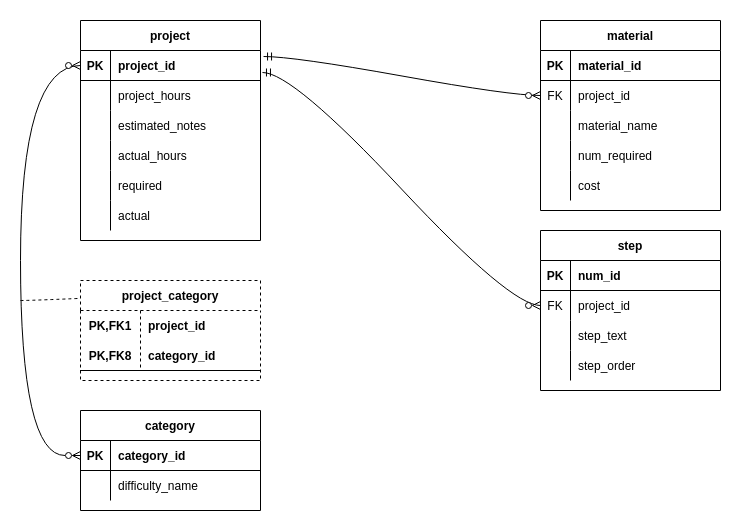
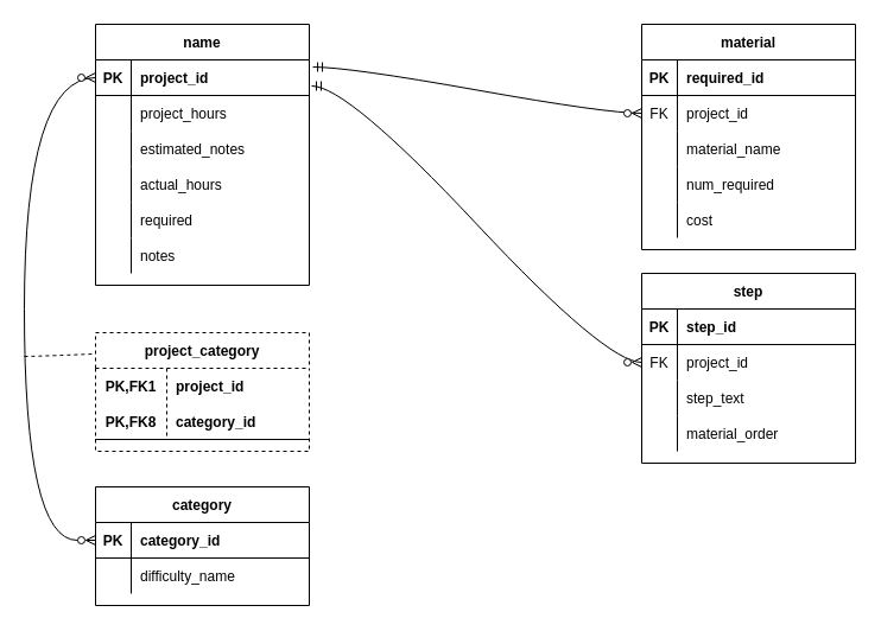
  <mxCell id="0" />
  <mxCell id="1" parent="0" />
- <mxCell id="2" value="project" style="shape=table;startSize=30;container=1;collapsible=1;childLayout=tableLayout;fixedRows=1;rowLines=0;fontStyle=1;align=center;resizeLast=1;" vertex="1" parent="1"><mxGeometry x="80" y="20" width="180" height="220" as="geometry" /></mxCell>
+ <mxCell id="2" value="name" style="shape=table;startSize=30;container=1;collapsible=1;childLayout=tableLayout;fixedRows=1;rowLines=0;fontStyle=1;align=center;resizeLast=1;" vertex="1" parent="1"><mxGeometry x="80" y="20" width="180" height="220" as="geometry" /></mxCell>
  <mxCell id="3" value="" style="shape=tableRow;horizontal=0;startSize=0;swimlaneHead=0;swimlaneBody=0;fillColor=none;collapsible=0;dropTarget=0;points=[[0,0.5],[1,0.5]];portConstraint=eastwest;top=0;left=0;right=0;bottom=1;" vertex="1" parent="2"><mxGeometry y="30" width="180" height="30" as="geometry" /></mxCell>
  <mxCell id="4" value="PK" style="shape=partialRectangle;connectable=0;fillColor=none;top=0;left=0;bottom=0;right=0;fontStyle=1;overflow=hidden;" vertex="1" parent="3"><mxGeometry width="30" height="30" as="geometry"><mxRectangle width="30" height="30" as="alternateBounds" /></mxGeometry></mxCell>
  <mxCell id="5" value="project_id" style="shape=partialRectangle;connectable=0;fillColor=none;top=0;left=0;bottom=0;right=0;align=left;spacingLeft=6;fontStyle=1;overflow=hidden;" vertex="1" parent="3"><mxGeometry x="30" width="150" height="30" as="geometry"><mxRectangle width="150" height="30" as="alternateBounds" /></mxGeometry></mxCell>
  <mxCell id="6" value="" style="shape=tableRow;horizontal=0;startSize=0;swimlaneHead=0;swimlaneBody=0;fillColor=none;collapsible=0;dropTarget=0;points=[[0,0.5],[1,0.5]];portConstraint=eastwest;top=0;left=0;right=0;bottom=0;" vertex="1" parent="2"><mxGeometry y="60" width="180" height="30" as="geometry" /></mxCell>
  <mxCell id="7" value="" style="shape=partialRectangle;connectable=0;fillColor=none;top=0;left=0;bottom=0;right=0;editable=1;overflow=hidden;" vertex="1" parent="6"><mxGeometry width="30" height="30" as="geometry"><mxRectangle width="30" height="30" as="alternateBounds" /></mxGeometry></mxCell>
  <mxCell id="8" value="project_hours" style="shape=partialRectangle;connectable=0;fillColor=none;top=0;left=0;bottom=0;right=0;align=left;spacingLeft=6;overflow=hidden;" vertex="1" parent="6"><mxGeometry x="30" width="150" height="30" as="geometry"><mxRectangle width="150" height="30" as="alternateBounds" /></mxGeometry></mxCell>
  <mxCell id="9" value="" style="shape=tableRow;horizontal=0;startSize=0;swimlaneHead=0;swimlaneBody=0;fillColor=none;collapsible=0;dropTarget=0;points=[[0,0.5],[1,0.5]];portConstraint=eastwest;top=0;left=0;right=0;bottom=0;" vertex="1" parent="2"><mxGeometry y="90" width="180" height="30" as="geometry" /></mxCell>
  <mxCell id="10" value="" style="shape=partialRectangle;connectable=0;fillColor=none;top=0;left=0;bottom=0;right=0;editable=1;overflow=hidden;" vertex="1" parent="9"><mxGeometry width="30" height="30" as="geometry"><mxRectangle width="30" height="30" as="alternateBounds" /></mxGeometry></mxCell>
  <mxCell id="11" value="estimated_notes" style="shape=partialRectangle;connectable=0;fillColor=none;top=0;left=0;bottom=0;right=0;align=left;spacingLeft=6;overflow=hidden;" vertex="1" parent="9"><mxGeometry x="30" width="150" height="30" as="geometry"><mxRectangle width="150" height="30" as="alternateBounds" /></mxGeometry></mxCell>
  <mxCell id="12" value="" style="shape=tableRow;horizontal=0;startSize=0;swimlaneHead=0;swimlaneBody=0;fillColor=none;collapsible=0;dropTarget=0;points=[[0,0.5],[1,0.5]];portConstraint=eastwest;top=0;left=0;right=0;bottom=0;" vertex="1" parent="2"><mxGeometry y="120" width="180" height="30" as="geometry" /></mxCell>
  <mxCell id="13" value="" style="shape=partialRectangle;connectable=0;fillColor=none;top=0;left=0;bottom=0;right=0;editable=1;overflow=hidden;" vertex="1" parent="12"><mxGeometry width="30" height="30" as="geometry"><mxRectangle width="30" height="30" as="alternateBounds" /></mxGeometry></mxCell>
  <mxCell id="14" value="actual_hours" style="shape=partialRectangle;connectable=0;fillColor=none;top=0;left=0;bottom=0;right=0;align=left;spacingLeft=6;overflow=hidden;" vertex="1" parent="12"><mxGeometry x="30" width="150" height="30" as="geometry"><mxRectangle width="150" height="30" as="alternateBounds" /></mxGeometry></mxCell>
  <mxCell id="15" style="shape=tableRow;horizontal=0;startSize=0;swimlaneHead=0;swimlaneBody=0;fillColor=none;collapsible=0;dropTarget=0;points=[[0,0.5],[1,0.5]];portConstraint=eastwest;top=0;left=0;right=0;bottom=0;" vertex="1" parent="2"><mxGeometry y="150" width="180" height="30" as="geometry" /></mxCell>
  <mxCell id="16" style="shape=partialRectangle;connectable=0;fillColor=none;top=0;left=0;bottom=0;right=0;editable=1;overflow=hidden;" vertex="1" parent="15"><mxGeometry width="30" height="30" as="geometry"><mxRectangle width="30" height="30" as="alternateBounds" /></mxGeometry></mxCell>
  <mxCell id="17" value="required" style="shape=partialRectangle;connectable=0;fillColor=none;top=0;left=0;bottom=0;right=0;align=left;spacingLeft=6;overflow=hidden;" vertex="1" parent="15"><mxGeometry x="30" width="150" height="30" as="geometry"><mxRectangle width="150" height="30" as="alternateBounds" /></mxGeometry></mxCell>
  <mxCell id="18" style="shape=tableRow;horizontal=0;startSize=0;swimlaneHead=0;swimlaneBody=0;fillColor=none;collapsible=0;dropTarget=0;points=[[0,0.5],[1,0.5]];portConstraint=eastwest;top=0;left=0;right=0;bottom=0;" vertex="1" parent="2"><mxGeometry y="180" width="180" height="30" as="geometry" /></mxCell>
  <mxCell id="19" style="shape=partialRectangle;connectable=0;fillColor=none;top=0;left=0;bottom=0;right=0;editable=1;overflow=hidden;" vertex="1" parent="18"><mxGeometry width="30" height="30" as="geometry"><mxRectangle width="30" height="30" as="alternateBounds" /></mxGeometry></mxCell>
- <mxCell id="20" value="actual" style="shape=partialRectangle;connectable=0;fillColor=none;top=0;left=0;bottom=0;right=0;align=left;spacingLeft=6;overflow=hidden;" vertex="1" parent="18"><mxGeometry x="30" width="150" height="30" as="geometry"><mxRectangle width="150" height="30" as="alternateBounds" /></mxGeometry></mxCell>
+ <mxCell id="20" value="notes" style="shape=partialRectangle;connectable=0;fillColor=none;top=0;left=0;bottom=0;right=0;align=left;spacingLeft=6;overflow=hidden;" vertex="1" parent="18"><mxGeometry x="30" width="150" height="30" as="geometry"><mxRectangle width="150" height="30" as="alternateBounds" /></mxGeometry></mxCell>
  <mxCell id="21" value="material" style="shape=table;startSize=30;container=1;collapsible=1;childLayout=tableLayout;fixedRows=1;rowLines=0;fontStyle=1;align=center;resizeLast=1;" vertex="1" parent="1"><mxGeometry x="540" y="20" width="180" height="190" as="geometry" /></mxCell>
  <mxCell id="22" value="" style="shape=tableRow;horizontal=0;startSize=0;swimlaneHead=0;swimlaneBody=0;fillColor=none;collapsible=0;dropTarget=0;points=[[0,0.5],[1,0.5]];portConstraint=eastwest;top=0;left=0;right=0;bottom=1;" vertex="1" parent="21"><mxGeometry y="30" width="180" height="30" as="geometry" /></mxCell>
  <mxCell id="23" value="PK" style="shape=partialRectangle;connectable=0;fillColor=none;top=0;left=0;bottom=0;right=0;fontStyle=1;overflow=hidden;" vertex="1" parent="22"><mxGeometry width="30" height="30" as="geometry"><mxRectangle width="30" height="30" as="alternateBounds" /></mxGeometry></mxCell>
- <mxCell id="24" value="material_id" style="shape=partialRectangle;connectable=0;fillColor=none;top=0;left=0;bottom=0;right=0;align=left;spacingLeft=6;fontStyle=1;overflow=hidden;" vertex="1" parent="22"><mxGeometry x="30" width="150" height="30" as="geometry"><mxRectangle width="150" height="30" as="alternateBounds" /></mxGeometry></mxCell>
+ <mxCell id="24" value="required_id" style="shape=partialRectangle;connectable=0;fillColor=none;top=0;left=0;bottom=0;right=0;align=left;spacingLeft=6;fontStyle=1;overflow=hidden;" vertex="1" parent="22"><mxGeometry x="30" width="150" height="30" as="geometry"><mxRectangle width="150" height="30" as="alternateBounds" /></mxGeometry></mxCell>
  <mxCell id="25" value="" style="shape=tableRow;horizontal=0;startSize=0;swimlaneHead=0;swimlaneBody=0;fillColor=none;collapsible=0;dropTarget=0;points=[[0,0.5],[1,0.5]];portConstraint=eastwest;top=0;left=0;right=0;bottom=0;" vertex="1" parent="21"><mxGeometry y="60" width="180" height="30" as="geometry" /></mxCell>
  <mxCell id="26" value="FK" style="shape=partialRectangle;connectable=0;fillColor=none;top=0;left=0;bottom=0;right=0;editable=1;overflow=hidden;" vertex="1" parent="25"><mxGeometry width="30" height="30" as="geometry"><mxRectangle width="30" height="30" as="alternateBounds" /></mxGeometry></mxCell>
  <mxCell id="27" value="project_id" style="shape=partialRectangle;connectable=0;fillColor=none;top=0;left=0;bottom=0;right=0;align=left;spacingLeft=6;overflow=hidden;" vertex="1" parent="25"><mxGeometry x="30" width="150" height="30" as="geometry"><mxRectangle width="150" height="30" as="alternateBounds" /></mxGeometry></mxCell>
  <mxCell id="28" value="" style="shape=tableRow;horizontal=0;startSize=0;swimlaneHead=0;swimlaneBody=0;fillColor=none;collapsible=0;dropTarget=0;points=[[0,0.5],[1,0.5]];portConstraint=eastwest;top=0;left=0;right=0;bottom=0;" vertex="1" parent="21"><mxGeometry y="90" width="180" height="30" as="geometry" /></mxCell>
  <mxCell id="29" value="" style="shape=partialRectangle;connectable=0;fillColor=none;top=0;left=0;bottom=0;right=0;editable=1;overflow=hidden;" vertex="1" parent="28"><mxGeometry width="30" height="30" as="geometry"><mxRectangle width="30" height="30" as="alternateBounds" /></mxGeometry></mxCell>
  <mxCell id="30" value="material_name" style="shape=partialRectangle;connectable=0;fillColor=none;top=0;left=0;bottom=0;right=0;align=left;spacingLeft=6;overflow=hidden;" vertex="1" parent="28"><mxGeometry x="30" width="150" height="30" as="geometry"><mxRectangle width="150" height="30" as="alternateBounds" /></mxGeometry></mxCell>
  <mxCell id="31" value="" style="shape=tableRow;horizontal=0;startSize=0;swimlaneHead=0;swimlaneBody=0;fillColor=none;collapsible=0;dropTarget=0;points=[[0,0.5],[1,0.5]];portConstraint=eastwest;top=0;left=0;right=0;bottom=0;" vertex="1" parent="21"><mxGeometry y="120" width="180" height="30" as="geometry" /></mxCell>
  <mxCell id="32" value="" style="shape=partialRectangle;connectable=0;fillColor=none;top=0;left=0;bottom=0;right=0;editable=1;overflow=hidden;" vertex="1" parent="31"><mxGeometry width="30" height="30" as="geometry"><mxRectangle width="30" height="30" as="alternateBounds" /></mxGeometry></mxCell>
  <mxCell id="33" value="num_required" style="shape=partialRectangle;connectable=0;fillColor=none;top=0;left=0;bottom=0;right=0;align=left;spacingLeft=6;overflow=hidden;" vertex="1" parent="31"><mxGeometry x="30" width="150" height="30" as="geometry"><mxRectangle width="150" height="30" as="alternateBounds" /></mxGeometry></mxCell>
  <mxCell id="34" style="shape=tableRow;horizontal=0;startSize=0;swimlaneHead=0;swimlaneBody=0;fillColor=none;collapsible=0;dropTarget=0;points=[[0,0.5],[1,0.5]];portConstraint=eastwest;top=0;left=0;right=0;bottom=0;" vertex="1" parent="21"><mxGeometry y="150" width="180" height="30" as="geometry" /></mxCell>
  <mxCell id="35" style="shape=partialRectangle;connectable=0;fillColor=none;top=0;left=0;bottom=0;right=0;editable=1;overflow=hidden;" vertex="1" parent="34"><mxGeometry width="30" height="30" as="geometry"><mxRectangle width="30" height="30" as="alternateBounds" /></mxGeometry></mxCell>
  <mxCell id="36" value="cost" style="shape=partialRectangle;connectable=0;fillColor=none;top=0;left=0;bottom=0;right=0;align=left;spacingLeft=6;overflow=hidden;" vertex="1" parent="34"><mxGeometry x="30" width="150" height="30" as="geometry"><mxRectangle width="150" height="30" as="alternateBounds" /></mxGeometry></mxCell>
  <mxCell id="37" value="step" style="shape=table;startSize=30;container=1;collapsible=1;childLayout=tableLayout;fixedRows=1;rowLines=0;fontStyle=1;align=center;resizeLast=1;" vertex="1" parent="1"><mxGeometry x="540" y="230" width="180" height="160" as="geometry" /></mxCell>
  <mxCell id="38" value="" style="shape=tableRow;horizontal=0;startSize=0;swimlaneHead=0;swimlaneBody=0;fillColor=none;collapsible=0;dropTarget=0;points=[[0,0.5],[1,0.5]];portConstraint=eastwest;top=0;left=0;right=0;bottom=1;" vertex="1" parent="37"><mxGeometry y="30" width="180" height="30" as="geometry" /></mxCell>
  <mxCell id="39" value="PK" style="shape=partialRectangle;connectable=0;fillColor=none;top=0;left=0;bottom=0;right=0;fontStyle=1;overflow=hidden;" vertex="1" parent="38"><mxGeometry width="30" height="30" as="geometry"><mxRectangle width="30" height="30" as="alternateBounds" /></mxGeometry></mxCell>
- <mxCell id="40" value="num_id" style="shape=partialRectangle;connectable=0;fillColor=none;top=0;left=0;bottom=0;right=0;align=left;spacingLeft=6;fontStyle=1;overflow=hidden;" vertex="1" parent="38"><mxGeometry x="30" width="150" height="30" as="geometry"><mxRectangle width="150" height="30" as="alternateBounds" /></mxGeometry></mxCell>
+ <mxCell id="40" value="step_id" style="shape=partialRectangle;connectable=0;fillColor=none;top=0;left=0;bottom=0;right=0;align=left;spacingLeft=6;fontStyle=1;overflow=hidden;" vertex="1" parent="38"><mxGeometry x="30" width="150" height="30" as="geometry"><mxRectangle width="150" height="30" as="alternateBounds" /></mxGeometry></mxCell>
  <mxCell id="41" value="" style="shape=tableRow;horizontal=0;startSize=0;swimlaneHead=0;swimlaneBody=0;fillColor=none;collapsible=0;dropTarget=0;points=[[0,0.5],[1,0.5]];portConstraint=eastwest;top=0;left=0;right=0;bottom=0;" vertex="1" parent="37"><mxGeometry y="60" width="180" height="30" as="geometry" /></mxCell>
  <mxCell id="42" value="FK" style="shape=partialRectangle;connectable=0;fillColor=none;top=0;left=0;bottom=0;right=0;editable=1;overflow=hidden;" vertex="1" parent="41"><mxGeometry width="30" height="30" as="geometry"><mxRectangle width="30" height="30" as="alternateBounds" /></mxGeometry></mxCell>
  <mxCell id="43" value="project_id" style="shape=partialRectangle;connectable=0;fillColor=none;top=0;left=0;bottom=0;right=0;align=left;spacingLeft=6;overflow=hidden;" vertex="1" parent="41"><mxGeometry x="30" width="150" height="30" as="geometry"><mxRectangle width="150" height="30" as="alternateBounds" /></mxGeometry></mxCell>
  <mxCell id="44" value="" style="shape=tableRow;horizontal=0;startSize=0;swimlaneHead=0;swimlaneBody=0;fillColor=none;collapsible=0;dropTarget=0;points=[[0,0.5],[1,0.5]];portConstraint=eastwest;top=0;left=0;right=0;bottom=0;" vertex="1" parent="37"><mxGeometry y="90" width="180" height="30" as="geometry" /></mxCell>
  <mxCell id="45" value="" style="shape=partialRectangle;connectable=0;fillColor=none;top=0;left=0;bottom=0;right=0;editable=1;overflow=hidden;" vertex="1" parent="44"><mxGeometry width="30" height="30" as="geometry"><mxRectangle width="30" height="30" as="alternateBounds" /></mxGeometry></mxCell>
  <mxCell id="46" value="step_text" style="shape=partialRectangle;connectable=0;fillColor=none;top=0;left=0;bottom=0;right=0;align=left;spacingLeft=6;overflow=hidden;" vertex="1" parent="44"><mxGeometry x="30" width="150" height="30" as="geometry"><mxRectangle width="150" height="30" as="alternateBounds" /></mxGeometry></mxCell>
  <mxCell id="47" value="" style="shape=tableRow;horizontal=0;startSize=0;swimlaneHead=0;swimlaneBody=0;fillColor=none;collapsible=0;dropTarget=0;points=[[0,0.5],[1,0.5]];portConstraint=eastwest;top=0;left=0;right=0;bottom=0;" vertex="1" parent="37"><mxGeometry y="120" width="180" height="30" as="geometry" /></mxCell>
  <mxCell id="48" value="" style="shape=partialRectangle;connectable=0;fillColor=none;top=0;left=0;bottom=0;right=0;editable=1;overflow=hidden;" vertex="1" parent="47"><mxGeometry width="30" height="30" as="geometry"><mxRectangle width="30" height="30" as="alternateBounds" /></mxGeometry></mxCell>
- <mxCell id="49" value="step_order" style="shape=partialRectangle;connectable=0;fillColor=none;top=0;left=0;bottom=0;right=0;align=left;spacingLeft=6;overflow=hidden;" vertex="1" parent="47"><mxGeometry x="30" width="150" height="30" as="geometry"><mxRectangle width="150" height="30" as="alternateBounds" /></mxGeometry></mxCell>
+ <mxCell id="49" value="material_order" style="shape=partialRectangle;connectable=0;fillColor=none;top=0;left=0;bottom=0;right=0;align=left;spacingLeft=6;overflow=hidden;" vertex="1" parent="47"><mxGeometry x="30" width="150" height="30" as="geometry"><mxRectangle width="150" height="30" as="alternateBounds" /></mxGeometry></mxCell>
  <mxCell id="50" value="project_category" style="shape=table;startSize=30;container=1;collapsible=1;childLayout=tableLayout;fixedRows=1;rowLines=0;fontStyle=1;align=center;resizeLast=1;dashed=1;swimlaneLine=1;" vertex="1" parent="1"><mxGeometry x="80" y="280" width="180" height="100" as="geometry" /></mxCell>
  <mxCell id="51" value="" style="shape=tableRow;horizontal=0;startSize=0;swimlaneHead=0;swimlaneBody=0;fillColor=none;collapsible=0;dropTarget=0;points=[[0,0.5],[1,0.5]];portConstraint=eastwest;top=0;left=0;right=0;bottom=0;" vertex="1" parent="50"><mxGeometry y="30" width="180" height="30" as="geometry" /></mxCell>
  <mxCell id="52" value="PK,FK1" style="shape=partialRectangle;connectable=0;fillColor=none;top=0;left=0;bottom=0;right=0;fontStyle=1;overflow=hidden;" vertex="1" parent="51"><mxGeometry width="60" height="30" as="geometry"><mxRectangle width="60" height="30" as="alternateBounds" /></mxGeometry></mxCell>
  <mxCell id="53" value="project_id" style="shape=partialRectangle;connectable=0;fillColor=none;top=0;left=0;bottom=0;right=0;align=left;spacingLeft=6;fontStyle=1;overflow=hidden;" vertex="1" parent="51"><mxGeometry x="60" width="120" height="30" as="geometry"><mxRectangle width="120" height="30" as="alternateBounds" /></mxGeometry></mxCell>
  <mxCell id="54" value="" style="shape=tableRow;horizontal=0;startSize=0;swimlaneHead=0;swimlaneBody=0;fillColor=none;collapsible=0;dropTarget=0;points=[[0,0.5],[1,0.5]];portConstraint=eastwest;top=0;left=0;right=0;bottom=1;" vertex="1" parent="50"><mxGeometry y="60" width="180" height="30" as="geometry" /></mxCell>
  <mxCell id="55" value="PK,FK8" style="shape=partialRectangle;connectable=0;fillColor=none;top=0;left=0;bottom=0;right=0;fontStyle=1;overflow=hidden;" vertex="1" parent="54"><mxGeometry width="60" height="30" as="geometry"><mxRectangle width="60" height="30" as="alternateBounds" /></mxGeometry></mxCell>
  <mxCell id="56" value="category_id" style="shape=partialRectangle;connectable=0;fillColor=none;top=0;left=0;bottom=0;right=0;align=left;spacingLeft=6;fontStyle=1;overflow=hidden;" vertex="1" parent="54"><mxGeometry x="60" width="120" height="30" as="geometry"><mxRectangle width="120" height="30" as="alternateBounds" /></mxGeometry></mxCell>
  <mxCell id="57" value="" style="edgeStyle=orthogonalEdgeStyle;fontSize=12;html=1;endArrow=ERzeroToMany;endFill=1;rounded=0;entryX=0;entryY=0.5;entryDx=0;entryDy=0;exitX=0;exitY=0.5;exitDx=0;exitDy=0;curved=1;startArrow=ERzeroToMany;startFill=0;" edge="1" parent="1" target="3"><mxGeometry width="100" height="100" relative="1" as="geometry"><mxPoint x="80" y="455" as="sourcePoint" /><mxPoint x="490" y="250" as="targetPoint" /><Array as="points"><mxPoint y="455" x="20" /><mxPoint y="65" x="20" /></Array></mxGeometry></mxCell>
  <mxCell id="58" value="" style="endArrow=none;html=1;rounded=0;curved=1;dashed=1;entryX=-0.017;entryY=0.18;entryDx=0;entryDy=0;entryPerimeter=0;" edge="1" parent="1" target="50"><mxGeometry relative="1" as="geometry"><mxPoint y="300" as="sourcePoint" x="20" /><mxPoint x="60" y="300" as="targetPoint" /><Array as="points"><mxPoint x="30" y="300" /></Array></mxGeometry></mxCell>
  <mxCell id="59" value="" style="edgeStyle=entityRelationEdgeStyle;fontSize=12;html=1;endArrow=ERzeroToMany;endFill=1;rounded=0;curved=1;entryX=0;entryY=0.5;entryDx=0;entryDy=0;exitX=1.017;exitY=0.2;exitDx=0;exitDy=0;exitPerimeter=0;startArrow=ERmandOne;startFill=0;" edge="1" parent="1" source="3" target="25"><mxGeometry width="100" height="100" relative="1" as="geometry"><mxPoint x="390" y="350" as="sourcePoint" /><mxPoint x="490" y="250" as="targetPoint" /></mxGeometry></mxCell>
  <mxCell id="60" value="" style="edgeStyle=entityRelationEdgeStyle;fontSize=12;html=1;endArrow=ERzeroToMany;endFill=1;rounded=0;curved=1;entryX=0;entryY=0.5;entryDx=0;entryDy=0;exitX=1.011;exitY=0.733;exitDx=0;exitDy=0;exitPerimeter=0;startArrow=ERmandOne;startFill=0;" edge="1" parent="1" source="3" target="41"><mxGeometry width="100" height="100" relative="1" as="geometry"><mxPoint x="390" y="350" as="sourcePoint" /><mxPoint x="490" y="250" as="targetPoint" /></mxGeometry></mxCell>
  <mxCell id="61" value="category" style="shape=table;startSize=30;container=1;collapsible=1;childLayout=tableLayout;fixedRows=1;rowLines=0;fontStyle=1;align=center;resizeLast=1;strokeColor=default;fontFamily=Helvetica;fontSize=12;fontColor=default;fillColor=default;" vertex="1" parent="1"><mxGeometry x="80" y="410" width="180" height="100" as="geometry" /></mxCell>
  <mxCell id="62" value="" style="shape=tableRow;horizontal=0;startSize=0;swimlaneHead=0;swimlaneBody=0;fillColor=none;collapsible=0;dropTarget=0;points=[[0,0.5],[1,0.5]];portConstraint=eastwest;top=0;left=0;right=0;bottom=1;strokeColor=default;fontFamily=Helvetica;fontSize=12;fontColor=default;" vertex="1" parent="61"><mxGeometry y="30" width="180" height="30" as="geometry" /></mxCell>
  <mxCell id="63" value="PK" style="shape=partialRectangle;connectable=0;fillColor=none;top=0;left=0;bottom=0;right=0;fontStyle=1;overflow=hidden;strokeColor=default;fontFamily=Helvetica;fontSize=12;fontColor=default;startSize=30;" vertex="1" parent="62"><mxGeometry width="30" height="30" as="geometry"><mxRectangle width="30" height="30" as="alternateBounds" /></mxGeometry></mxCell>
  <mxCell id="64" value="category_id" style="shape=partialRectangle;connectable=0;fillColor=none;top=0;left=0;bottom=0;right=0;align=left;spacingLeft=6;fontStyle=1;overflow=hidden;strokeColor=default;fontFamily=Helvetica;fontSize=12;fontColor=default;startSize=30;" vertex="1" parent="62"><mxGeometry x="30" width="150" height="30" as="geometry"><mxRectangle width="150" height="30" as="alternateBounds" /></mxGeometry></mxCell>
  <mxCell id="65" value="" style="shape=tableRow;horizontal=0;startSize=0;swimlaneHead=0;swimlaneBody=0;fillColor=none;collapsible=0;dropTarget=0;points=[[0,0.5],[1,0.5]];portConstraint=eastwest;top=0;left=0;right=0;bottom=0;strokeColor=default;fontFamily=Helvetica;fontSize=12;fontColor=default;" vertex="1" parent="61"><mxGeometry y="60" width="180" height="30" as="geometry" /></mxCell>
  <mxCell id="66" value="" style="shape=partialRectangle;connectable=0;fillColor=none;top=0;left=0;bottom=0;right=0;editable=1;overflow=hidden;strokeColor=default;fontFamily=Helvetica;fontSize=12;fontColor=default;startSize=30;" vertex="1" parent="65"><mxGeometry width="30" height="30" as="geometry"><mxRectangle width="30" height="30" as="alternateBounds" /></mxGeometry></mxCell>
  <mxCell id="67" value="difficulty_name" style="shape=partialRectangle;connectable=0;fillColor=none;top=0;left=0;bottom=0;right=0;align=left;spacingLeft=6;overflow=hidden;strokeColor=default;fontFamily=Helvetica;fontSize=12;fontColor=default;startSize=30;" vertex="1" parent="65"><mxGeometry x="30" width="150" height="30" as="geometry"><mxRectangle width="150" height="30" as="alternateBounds" /></mxGeometry></mxCell>
